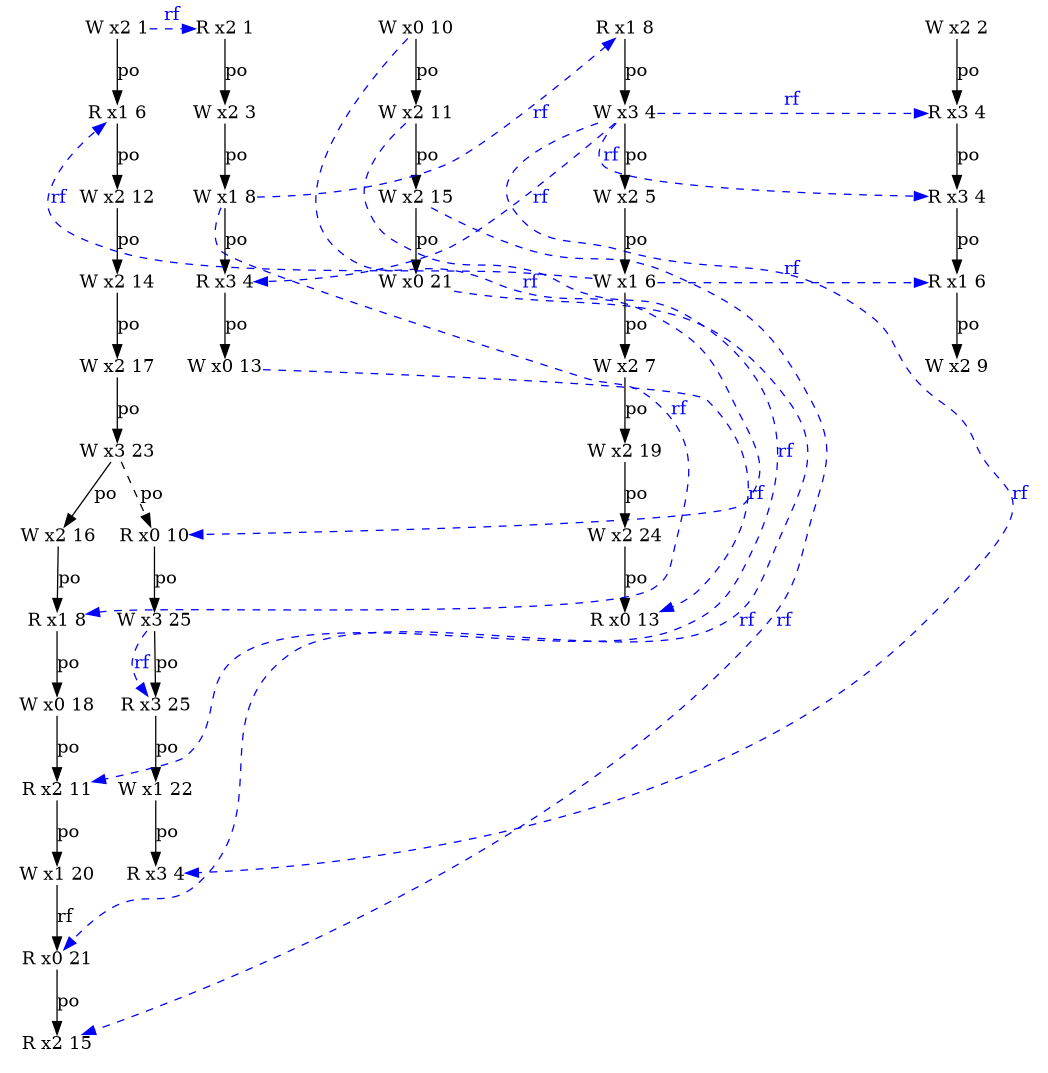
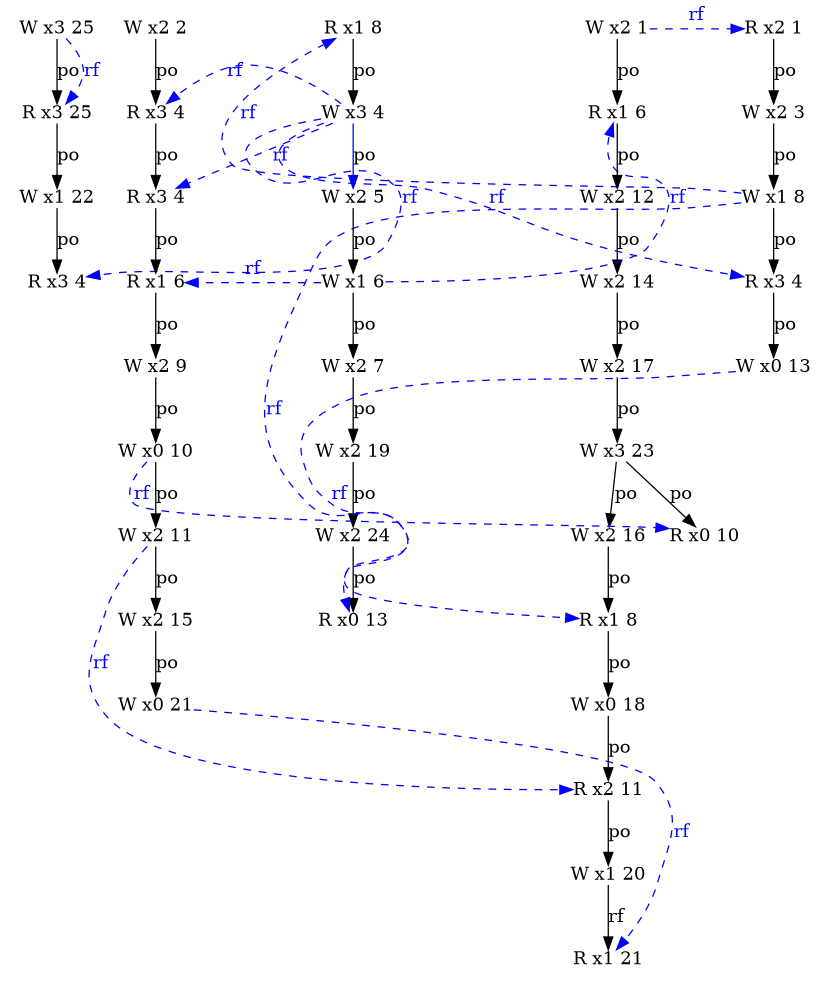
  digraph {
    node [idx=4 loc=2 shape=plain th=2 type=W]
    n1 [label="W x2 17" th=0]
    n2 [idx=5 label="W x3 23" loc=3 th=0]
    n3 [idx=6 label="R x0 10" loc=0 th=0 type=R]
    n4 [idx=5 label="W x2 16"]
    n5 [idx=7 label="W x0 18" loc=0]
    n6 [idx=8 label="R x2 11" type=R]
    n7 [idx=9 label="W x1 20" loc=1]
    n8 [idx=7 label="W x3 25" loc=3 th=0]
    n9 [idx=8 label="R x3 25" loc=3 th=0 type=R]
    n10 [idx=9 label="W x1 22" loc=1 th=3]
    n11 [idx=5 label="W x0 10" loc=0 th=3]
    n12 [idx=6 label="W x2 11" th=3]
    n13 [idx=7 label="W x2 15" th=3]
    n14 [idx=6 label="R x1 8" loc=1 type=R]
    n15 [idx=5 label="W x2 19" th=1]
    n16 [idx=6 label="W x2 24" th=1]
    n17 [idx=7 label="R x0 13" loc=0 th=1 type=R]
    n18 [label="W x2 7" th=1]
    n19 [label="W x2 9" th=3]
    n20 [idx=10 label="R x3 4" loc=3 th=3 type=R]
    n21 [idx=8 label="W x0 21" loc=0 th=3]
-   n22 [idx=11 label="R x2 15" type=R]
    n23 [idx=2 label="W x1 8" loc=1]
    n24 [idx=0 label="R x1 8" loc=1 th=1 type=R]
    n25 [idx=3 label="R x3 4" loc=3 type=R]
    n26 [idx=1 label="W x3 4" loc=3 th=1]
    n27 [label="W x0 13" loc=0]
-   n28 [idx=10 label="R x0 21" loc=0 type=R]
+   n28 [idx=10 label="R x1 21" loc=0 type=R]
    n29 [idx=2 label="W x2 12" th=0]
    n30 [idx=3 label="W x2 14" th=0]
    n31 [idx=0 label="W x2 2" th=3]
    n32 [idx=1 label="R x3 4" loc=3 th=3 type=R]
    n33 [idx=2 label="R x3 4" loc=3 th=3 type=R]
    n34 [idx=2 label="W x2 5" th=1]
    n35 [idx=0 label="R x2 1" type=R]
    n36 [idx=1 label="W x2 3"]
    n37 [idx=3 label="W x1 6" loc=1 th=1]
    n38 [idx=3 label="R x1 6" loc=1 th=3 type=R]
    n39 [idx=1 label="R x1 6" loc=1 th=0 type=R]
    n40 [idx=0 label="W x2 1" th=0]
    n1 -> n2 [label=po]
-   n2 -> n3 [label=po style=dashed]
+   n2 -> n3 [label=po]
    n2 -> n4 [label=po]
-   n3 -> n8 [label=po]
    n4 -> n14 [label=po]
    n5 -> n6 [label=po]
    n6 -> n7 [label=po]
    n7 -> n28 [label=rf]
    n8 -> n9 [label=po]
    n8 -> n9 [color=blue constraint=false fontcolor=blue from_idx=7 from_th=0 label=rf style=dashed to_idx=8 to_th=0]
    n9 -> n10 [label=po]
    n10 -> n20 [label=po]
    n11 -> n3 [color=blue constraint=false fontcolor=blue from_idx=5 from_th=3 label=rf style=dashed to_idx=6 to_th=0]
    n11 -> n12 [label=po]
    n12 -> n6 [color=blue constraint=false fontcolor=blue from_idx=6 from_th=3 label=rf style=dashed to_idx=8 to_th=2]
    n12 -> n13 [label=po]
    n13 -> n21 [label=po]
-   n13 -> n22 [color=blue constraint=false fontcolor=blue from_idx=7 from_th=3 label=rf style=dashed to_idx=11 to_th=2]
    n14 -> n5 [label=po]
    n15 -> n16 [label=po]
    n16 -> n17 [label=po]
    n18 -> n15 [label=po]
+   n19 -> n11 [label=po]
    n21 -> n28 [color=blue constraint=false fontcolor=blue from_idx=8 from_th=3 label=rf style=dashed to_idx=10 to_th=2]
    n23 -> n14 [color=blue constraint=false fontcolor=blue from_idx=2 from_th=2 label=rf style=dashed to_idx=6 to_th=2]
    n23 -> n24 [color=blue constraint=false fontcolor=blue from_idx=2 from_th=2 label=rf style=dashed to_idx=0 to_th=1]
    n23 -> n25 [label=po]
    n24 -> n26 [label=po]
    n25 -> n27 [label=po]
    n26 -> n20 [color=blue constraint=false fontcolor=blue from_idx=1 from_th=1 label=rf style=dashed to_idx=10 to_th=3]
    n26 -> n25 [color=blue constraint=false fontcolor=blue from_idx=1 from_th=1 label=rf style=dashed to_idx=3 to_th=2]
    n26 -> n32 [color=blue constraint=false fontcolor=blue from_idx=1 from_th=1 label=rf style=dashed to_idx=1 to_th=3]
    n26 -> n33 [color=blue constraint=false fontcolor=blue from_idx=1 from_th=1 label=rf style=dashed to_idx=2 to_th=3]
-   n26 -> n34 [label=po]
+   n26 -> n34 [label=po color=blue]
    n27 -> n17 [color=blue constraint=false fontcolor=blue from_idx=4 from_th=2 label=rf style=dashed to_idx=7 to_th=1]
-   n28 -> n22 [label=po]
    n29 -> n30 [label=po]
    n30 -> n1 [label=po]
    n31 -> n32 [label=po]
    n32 -> n33 [label=po]
    n33 -> n38 [label=po]
    n34 -> n37 [label=po]
    n35 -> n36 [label=po]
    n36 -> n23 [label=po]
    n37 -> n18 [label=po]
    n37 -> n38 [color=blue constraint=false fontcolor=blue from_idx=3 from_th=1 label=rf style=dashed to_idx=3 to_th=3]
    n37 -> n39 [color=blue constraint=false fontcolor=blue from_idx=3 from_th=1 label=rf style=dashed to_idx=1 to_th=0]
    n38 -> n19 [label=po]
    n39 -> n29 [label=po]
    n40 -> n35 [color=blue constraint=false fontcolor=blue from_idx=0 from_th=0 label=rf style=dashed to_idx=0 to_th=2]
    n40 -> n39 [label=po]
  }
